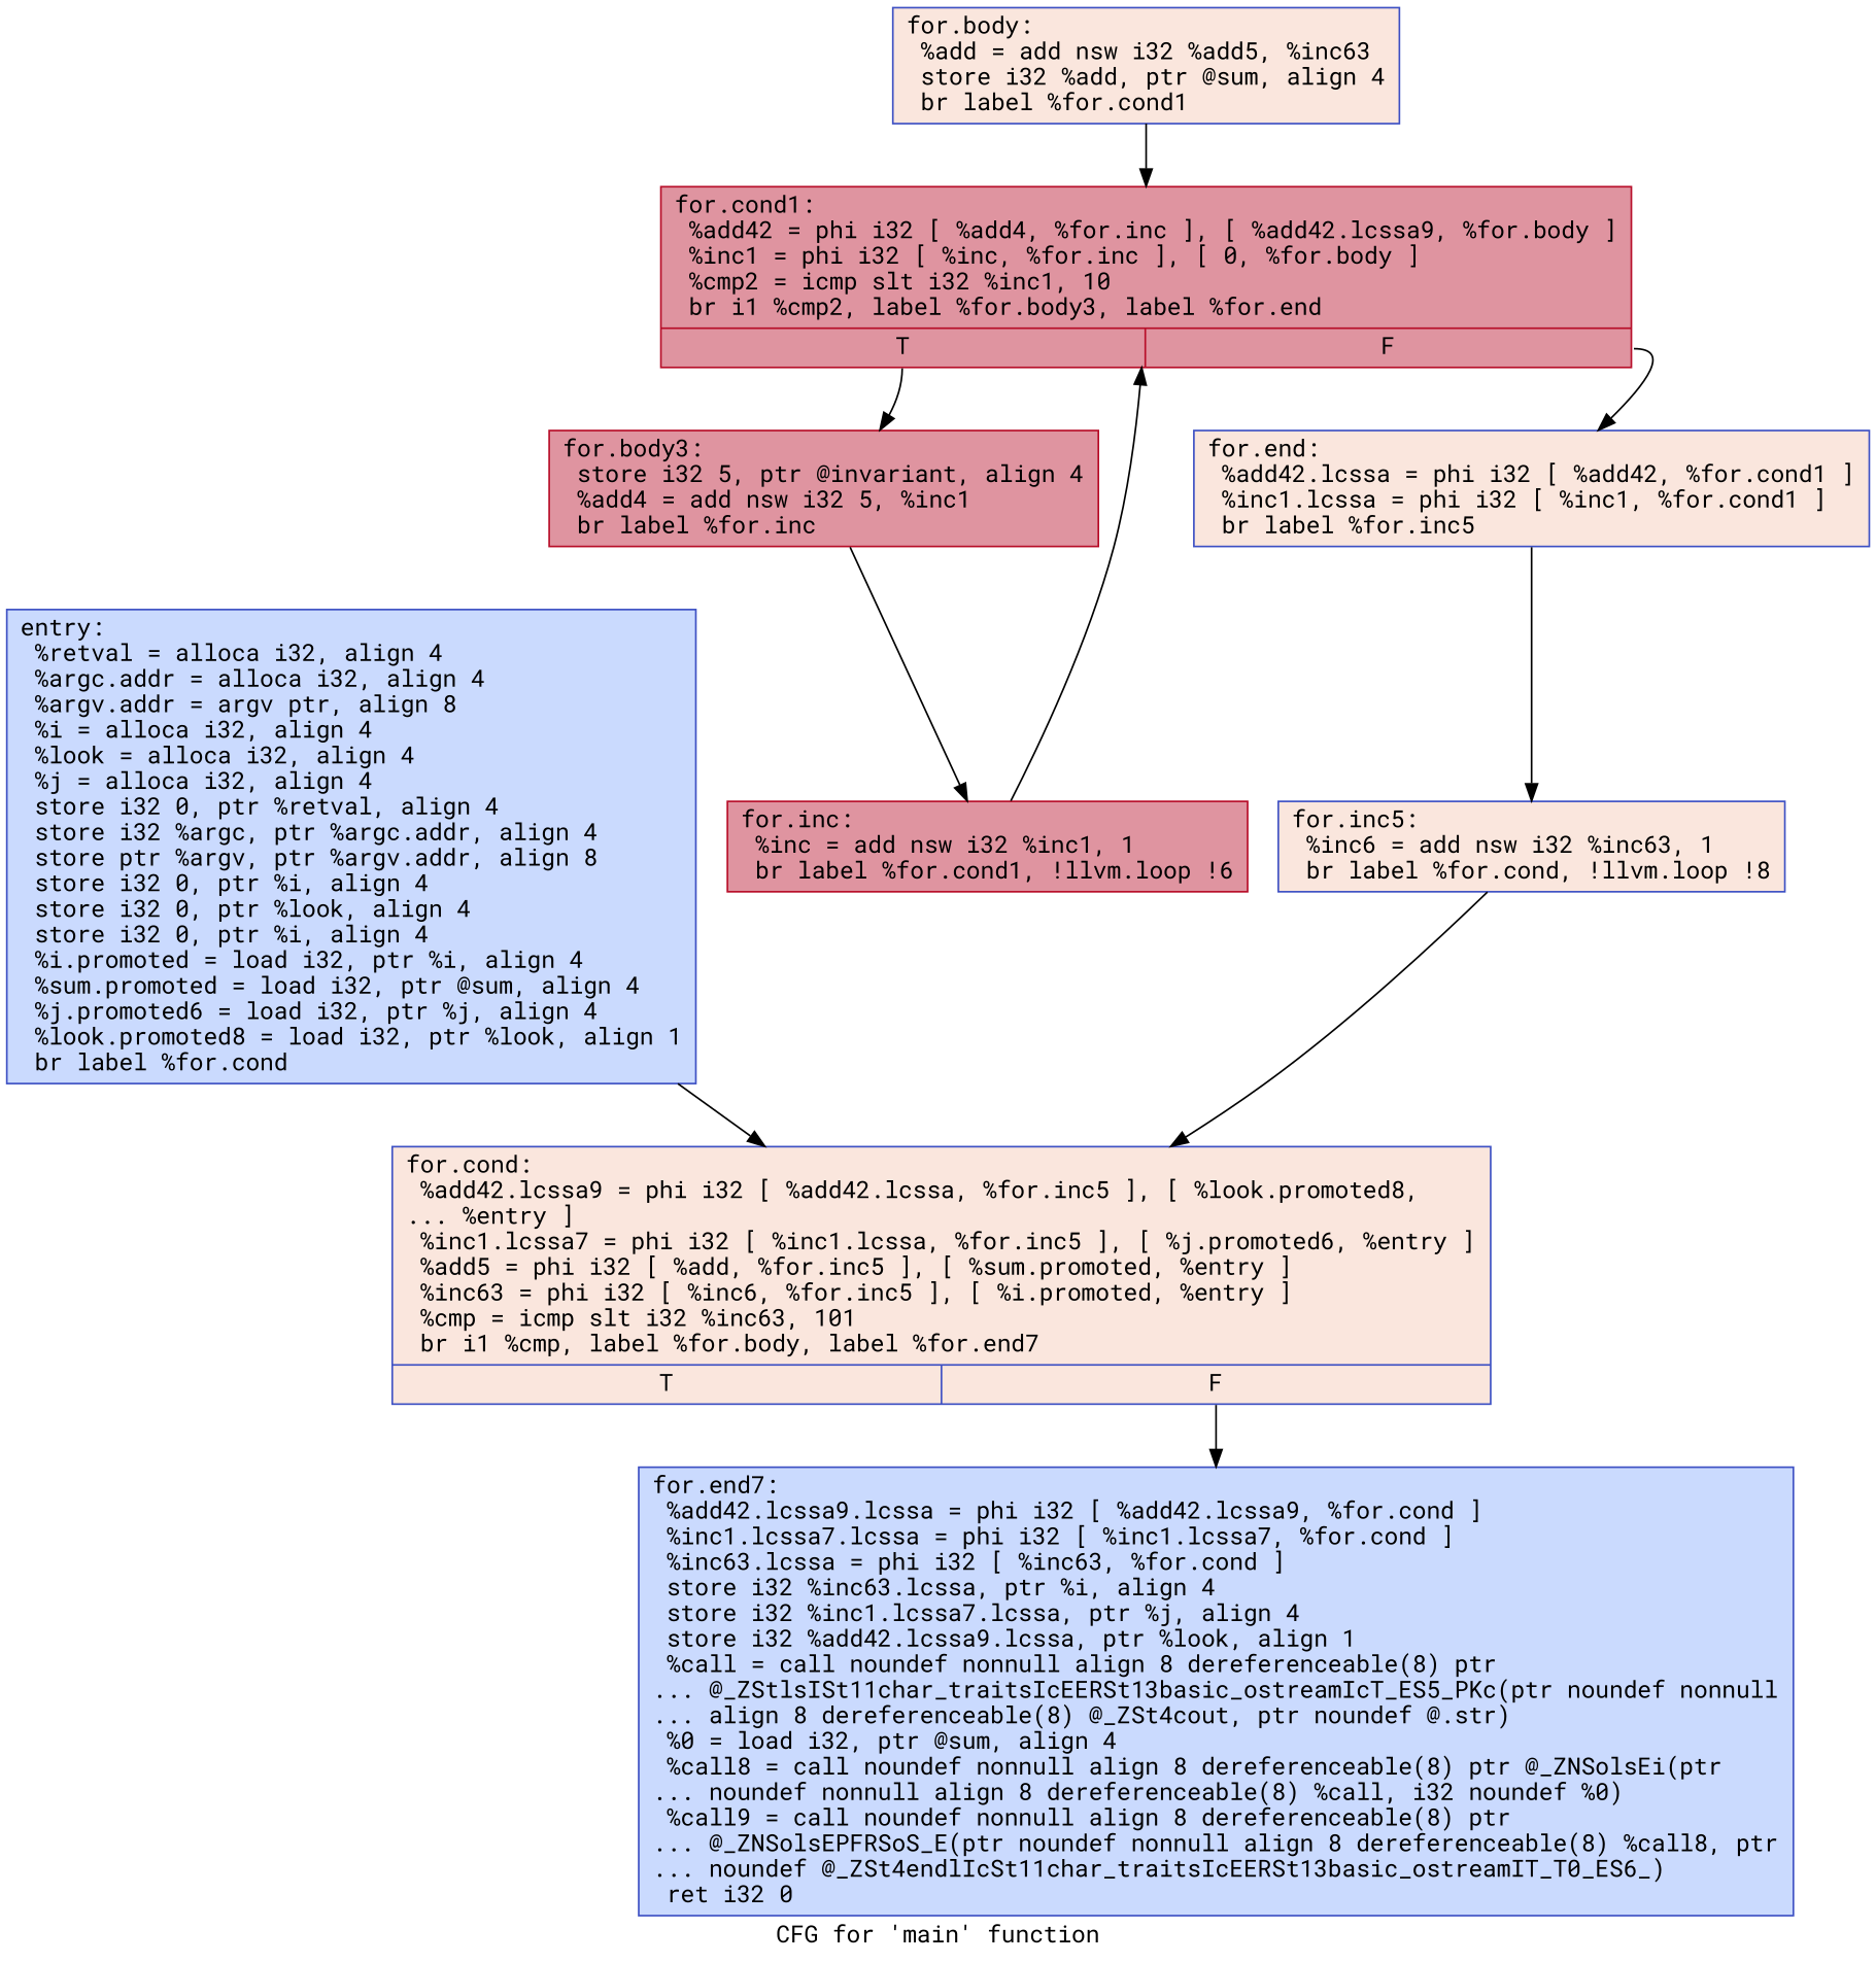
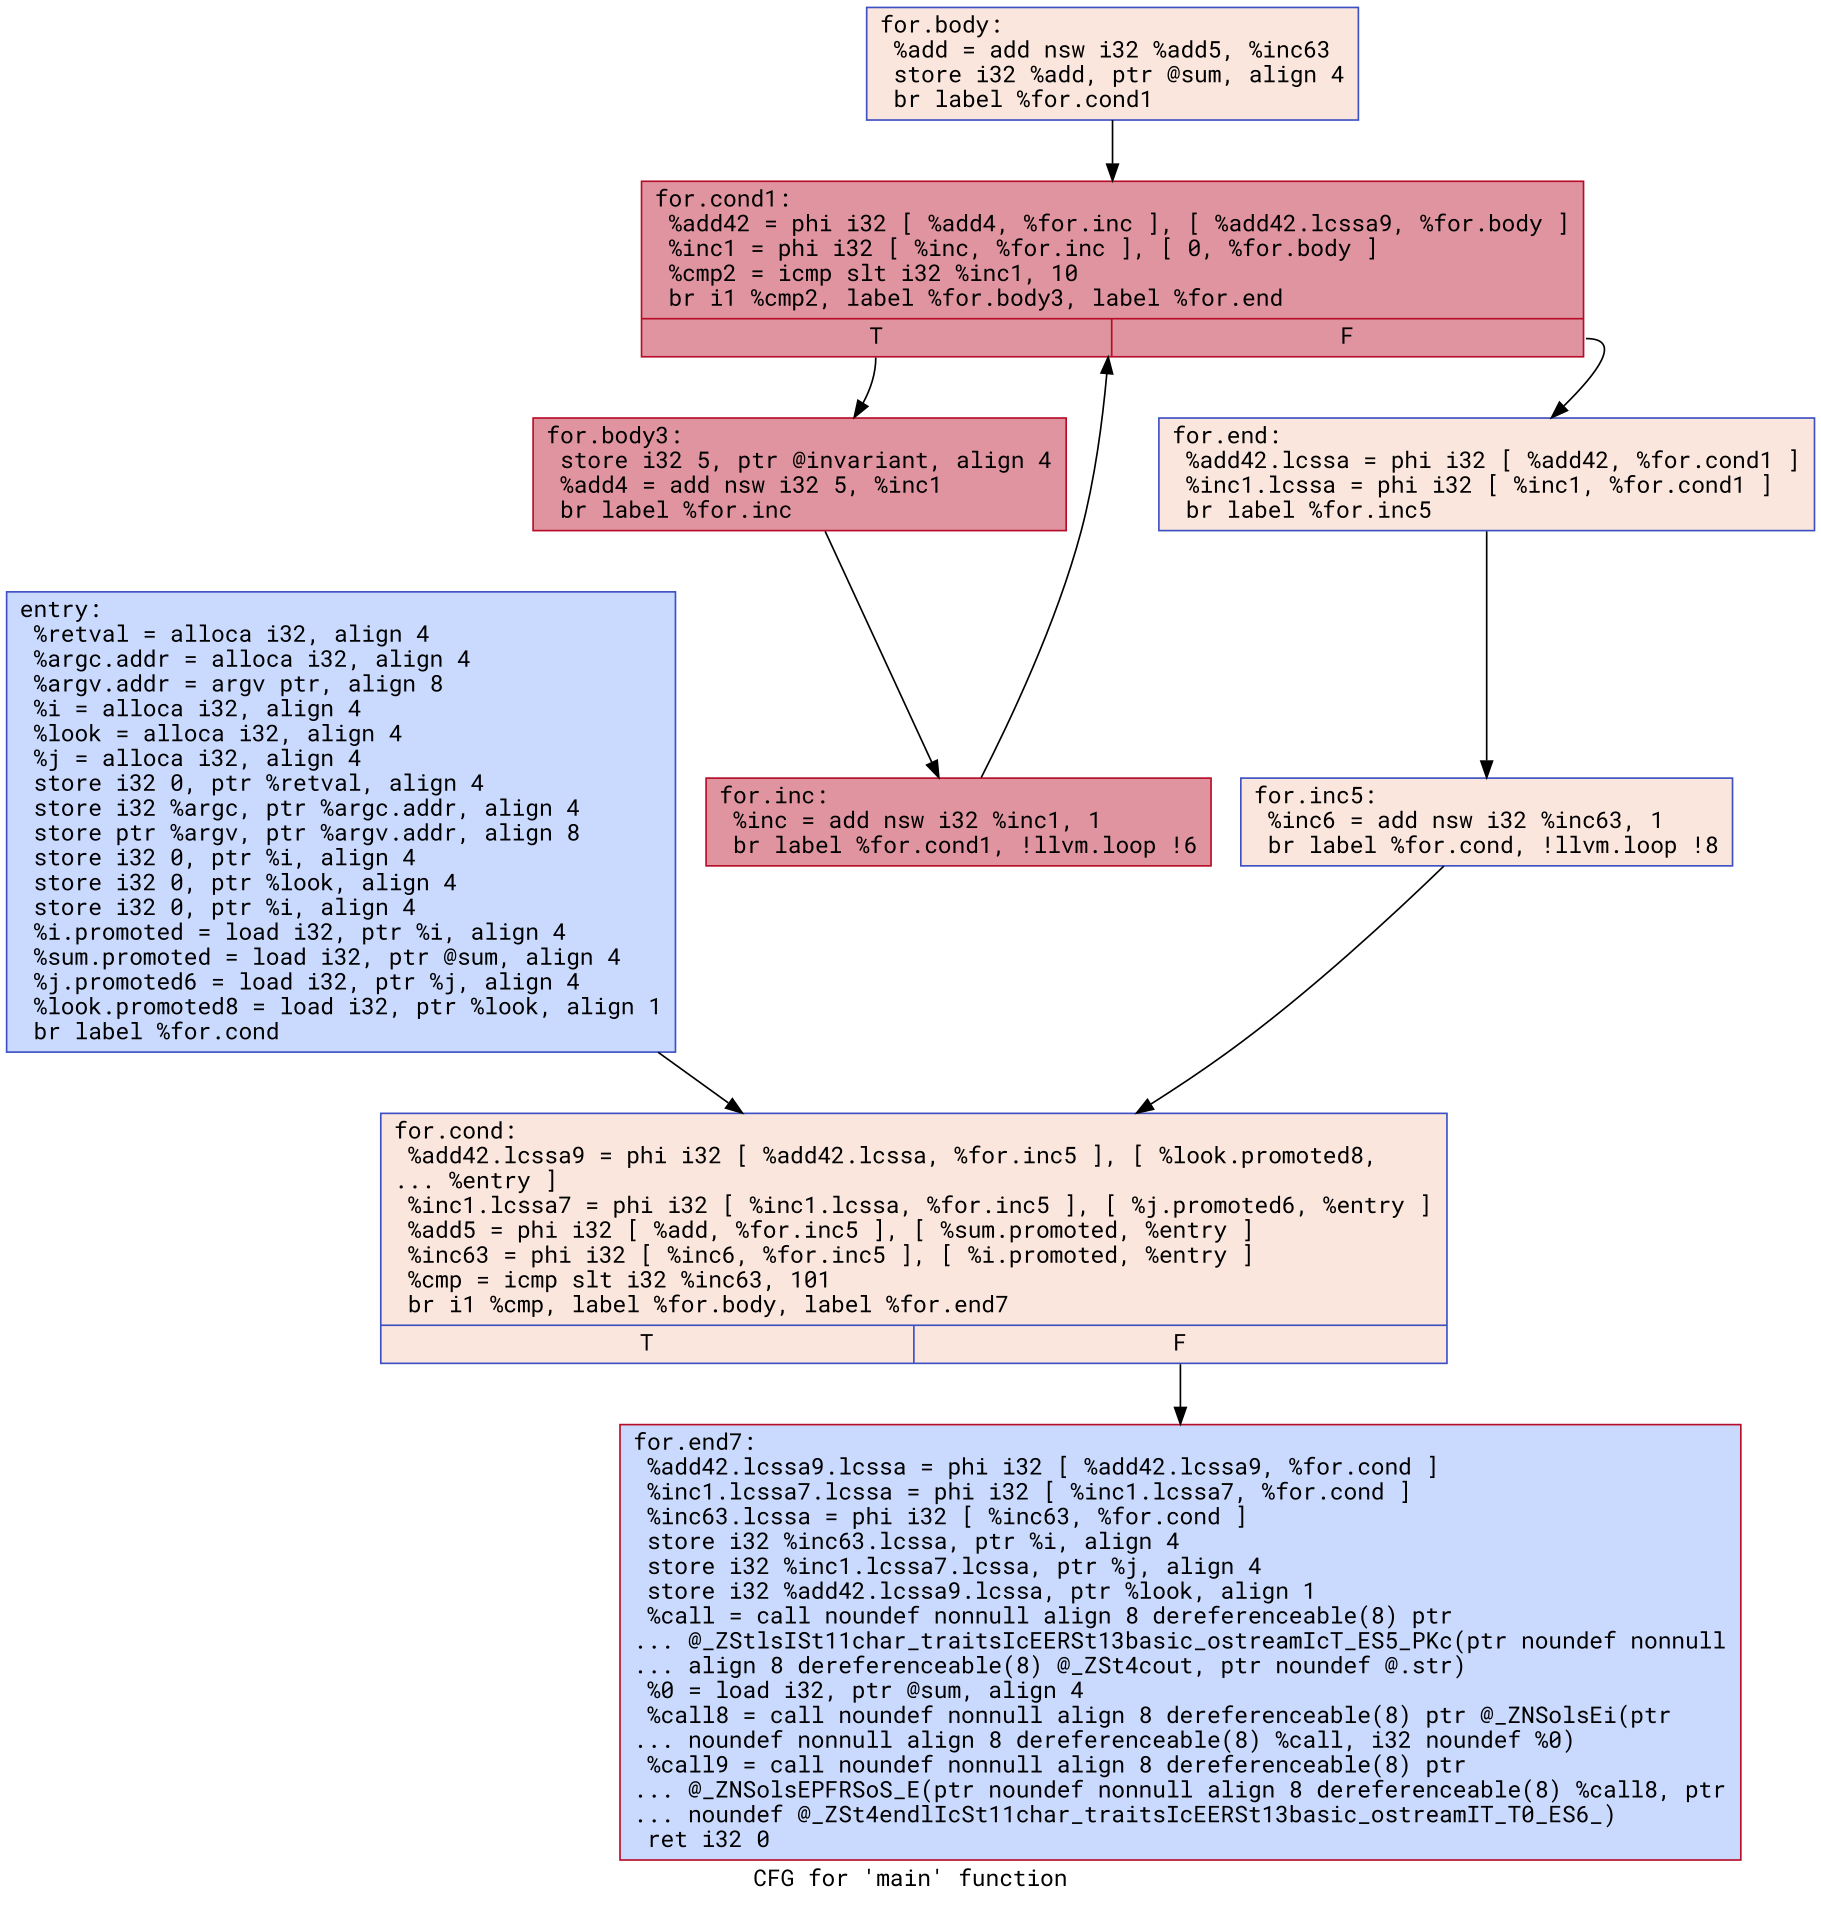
  digraph {
    fontname="Roboto Mono"
    label="CFG for 'main' function"
    node [color="#3d50c3ff" fillcolor="#f3c7b170" fontname="Roboto Mono" shape=record style=filled]
    edge [fontname="Roboto Mono"]
    n1 [fillcolor="#88abfd70" label="{entry:\l  %retval = alloca i32, align 4\l  %argc.addr = alloca i32, align 4\l  %argv.addr = argv ptr, align 8\l  %i = alloca i32, align 4\l  %look = alloca i32, align 4\l  %j = alloca i32, align 4\l  store i32 0, ptr %retval, align 4\l  store i32 %argc, ptr %argc.addr, align 4\l  store ptr %argv, ptr %argv.addr, align 8\l  store i32 0, ptr %i, align 4\l  store i32 0, ptr %look, align 4\l  store i32 0, ptr %i, align 4\l  %i.promoted = load i32, ptr %i, align 4\l  %sum.promoted = load i32, ptr @sum, align 4\l  %j.promoted6 = load i32, ptr %j, align 4\l  %look.promoted8 = load i32, ptr %look, align 1\l  br label %for.cond\l}"]
    n2 [label="{for.cond:                                         \l  %add42.lcssa9 = phi i32 [ %add42.lcssa, %for.inc5 ], [ %look.promoted8,\l... %entry ]\l  %inc1.lcssa7 = phi i32 [ %inc1.lcssa, %for.inc5 ], [ %j.promoted6, %entry ]\l  %add5 = phi i32 [ %add, %for.inc5 ], [ %sum.promoted, %entry ]\l  %inc63 = phi i32 [ %inc6, %for.inc5 ], [ %i.promoted, %entry ]\l  %cmp = icmp slt i32 %inc63, 101\l  br i1 %cmp, label %for.body, label %for.end7\l|{<s0>T|<s1>F}}"]
-   n3 [fillcolor="#88abfd70" label="{for.end7:                                         \l  %add42.lcssa9.lcssa = phi i32 [ %add42.lcssa9, %for.cond ]\l  %inc1.lcssa7.lcssa = phi i32 [ %inc1.lcssa7, %for.cond ]\l  %inc63.lcssa = phi i32 [ %inc63, %for.cond ]\l  store i32 %inc63.lcssa, ptr %i, align 4\l  store i32 %inc1.lcssa7.lcssa, ptr %j, align 4\l  store i32 %add42.lcssa9.lcssa, ptr %look, align 1\l  %call = call noundef nonnull align 8 dereferenceable(8) ptr\l... @_ZStlsISt11char_traitsIcEERSt13basic_ostreamIcT_ES5_PKc(ptr noundef nonnull\l... align 8 dereferenceable(8) @_ZSt4cout, ptr noundef @.str)\l  %0 = load i32, ptr @sum, align 4\l  %call8 = call noundef nonnull align 8 dereferenceable(8) ptr @_ZNSolsEi(ptr\l... noundef nonnull align 8 dereferenceable(8) %call, i32 noundef %0)\l  %call9 = call noundef nonnull align 8 dereferenceable(8) ptr\l... @_ZNSolsEPFRSoS_E(ptr noundef nonnull align 8 dereferenceable(8) %call8, ptr\l... noundef @_ZSt4endlIcSt11char_traitsIcEERSt13basic_ostreamIT_T0_ES6_)\l  ret i32 0\l}"]
+   n3 [color="#b70d28ff" fillcolor="#88abfd70" label="{for.end7:                                         \l  %add42.lcssa9.lcssa = phi i32 [ %add42.lcssa9, %for.cond ]\l  %inc1.lcssa7.lcssa = phi i32 [ %inc1.lcssa7, %for.cond ]\l  %inc63.lcssa = phi i32 [ %inc63, %for.cond ]\l  store i32 %inc63.lcssa, ptr %i, align 4\l  store i32 %inc1.lcssa7.lcssa, ptr %j, align 4\l  store i32 %add42.lcssa9.lcssa, ptr %look, align 1\l  %call = call noundef nonnull align 8 dereferenceable(8) ptr\l... @_ZStlsISt11char_traitsIcEERSt13basic_ostreamIcT_ES5_PKc(ptr noundef nonnull\l... align 8 dereferenceable(8) @_ZSt4cout, ptr noundef @.str)\l  %0 = load i32, ptr @sum, align 4\l  %call8 = call noundef nonnull align 8 dereferenceable(8) ptr @_ZNSolsEi(ptr\l... noundef nonnull align 8 dereferenceable(8) %call, i32 noundef %0)\l  %call9 = call noundef nonnull align 8 dereferenceable(8) ptr\l... @_ZNSolsEPFRSoS_E(ptr noundef nonnull align 8 dereferenceable(8) %call8, ptr\l... noundef @_ZSt4endlIcSt11char_traitsIcEERSt13basic_ostreamIT_T0_ES6_)\l  ret i32 0\l}"]
    n4 [label="{for.body:                                         \l  %add = add nsw i32 %add5, %inc63\l  store i32 %add, ptr @sum, align 4\l  br label %for.cond1\l}"]
    n5 [color="#b70d28ff" fillcolor="#b70d2870" label="{for.cond1:                                        \l  %add42 = phi i32 [ %add4, %for.inc ], [ %add42.lcssa9, %for.body ]\l  %inc1 = phi i32 [ %inc, %for.inc ], [ 0, %for.body ]\l  %cmp2 = icmp slt i32 %inc1, 10\l  br i1 %cmp2, label %for.body3, label %for.end\l|{<s0>T|<s1>F}}"]
    n6 [color="#b70d28ff" fillcolor="#b70d2870" label="{for.body3:                                        \l  store i32 5, ptr @invariant, align 4\l  %add4 = add nsw i32 5, %inc1\l  br label %for.inc\l}"]
    n7 [label="{for.end:                                          \l  %add42.lcssa = phi i32 [ %add42, %for.cond1 ]\l  %inc1.lcssa = phi i32 [ %inc1, %for.cond1 ]\l  br label %for.inc5\l}"]
    n8 [color="#b70d28ff" fillcolor="#b70d2870" label="{for.inc:                                          \l  %inc = add nsw i32 %inc1, 1\l  br label %for.cond1, !llvm.loop !6\l}"]
    n9 [label="{for.inc5:                                         \l  %inc6 = add nsw i32 %inc63, 1\l  br label %for.cond, !llvm.loop !8\l}"]
    n1 -> n2
    n2 -> n3 [tailport=s1]
    n4 -> n5
    n5 -> n6 [tailport=s0]
    n5 -> n7 [tailport=s1]
    n6 -> n8
    n7 -> n9
    n8 -> n5
    n9 -> n2
  }
